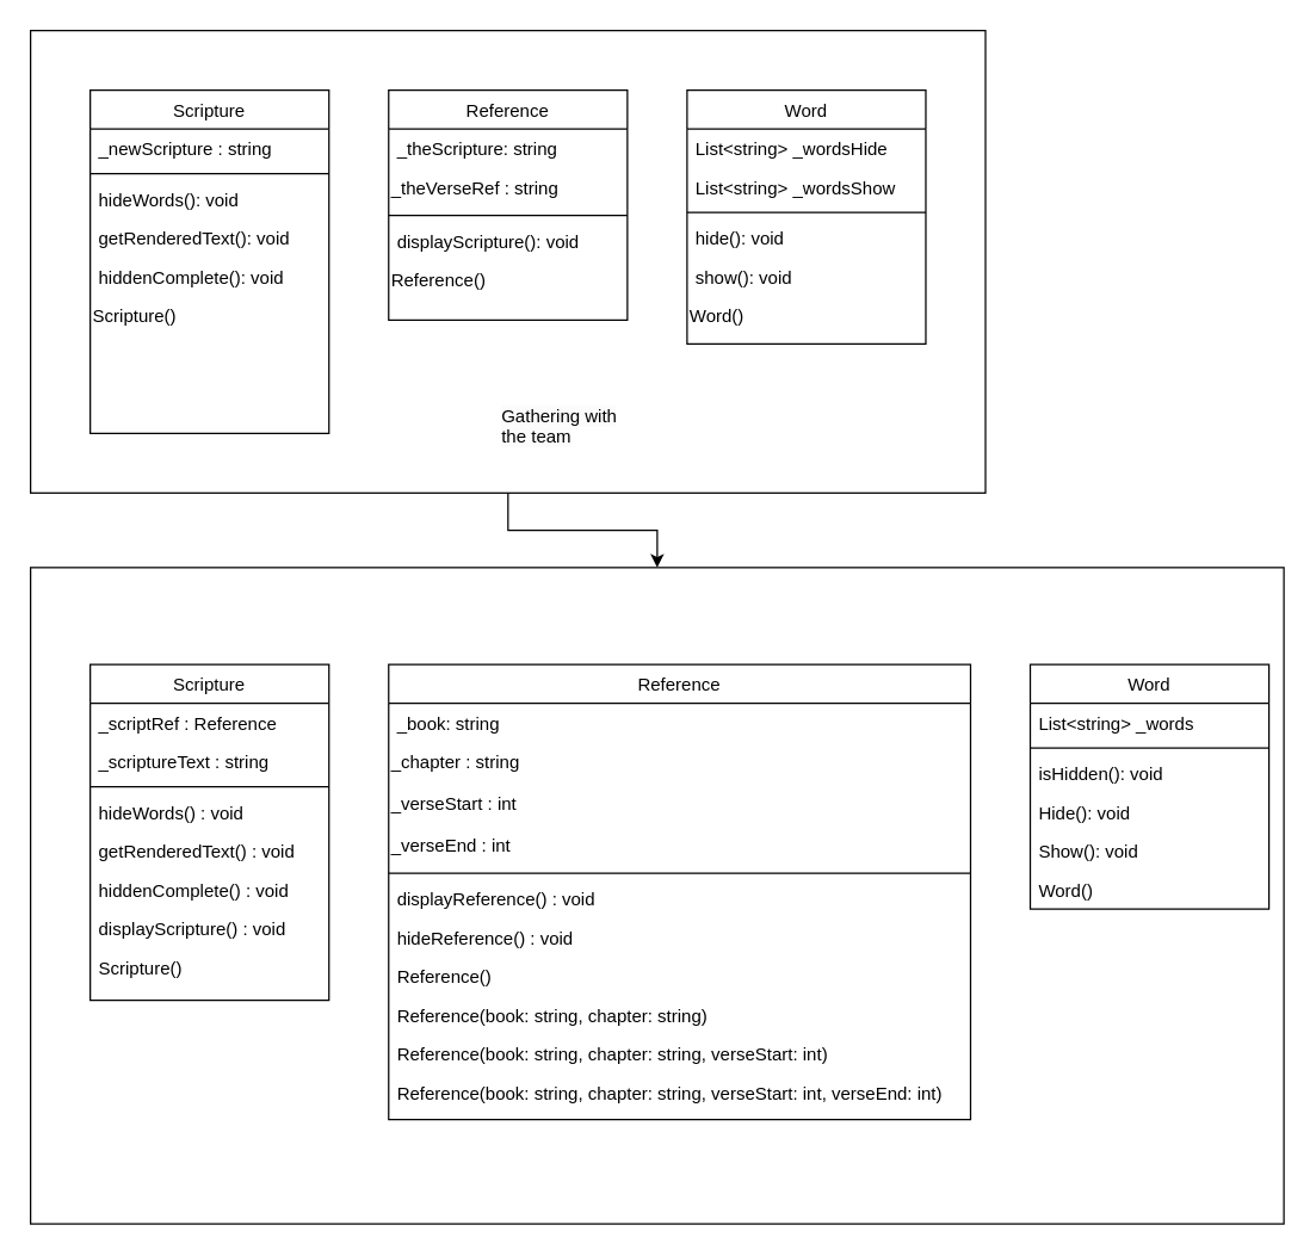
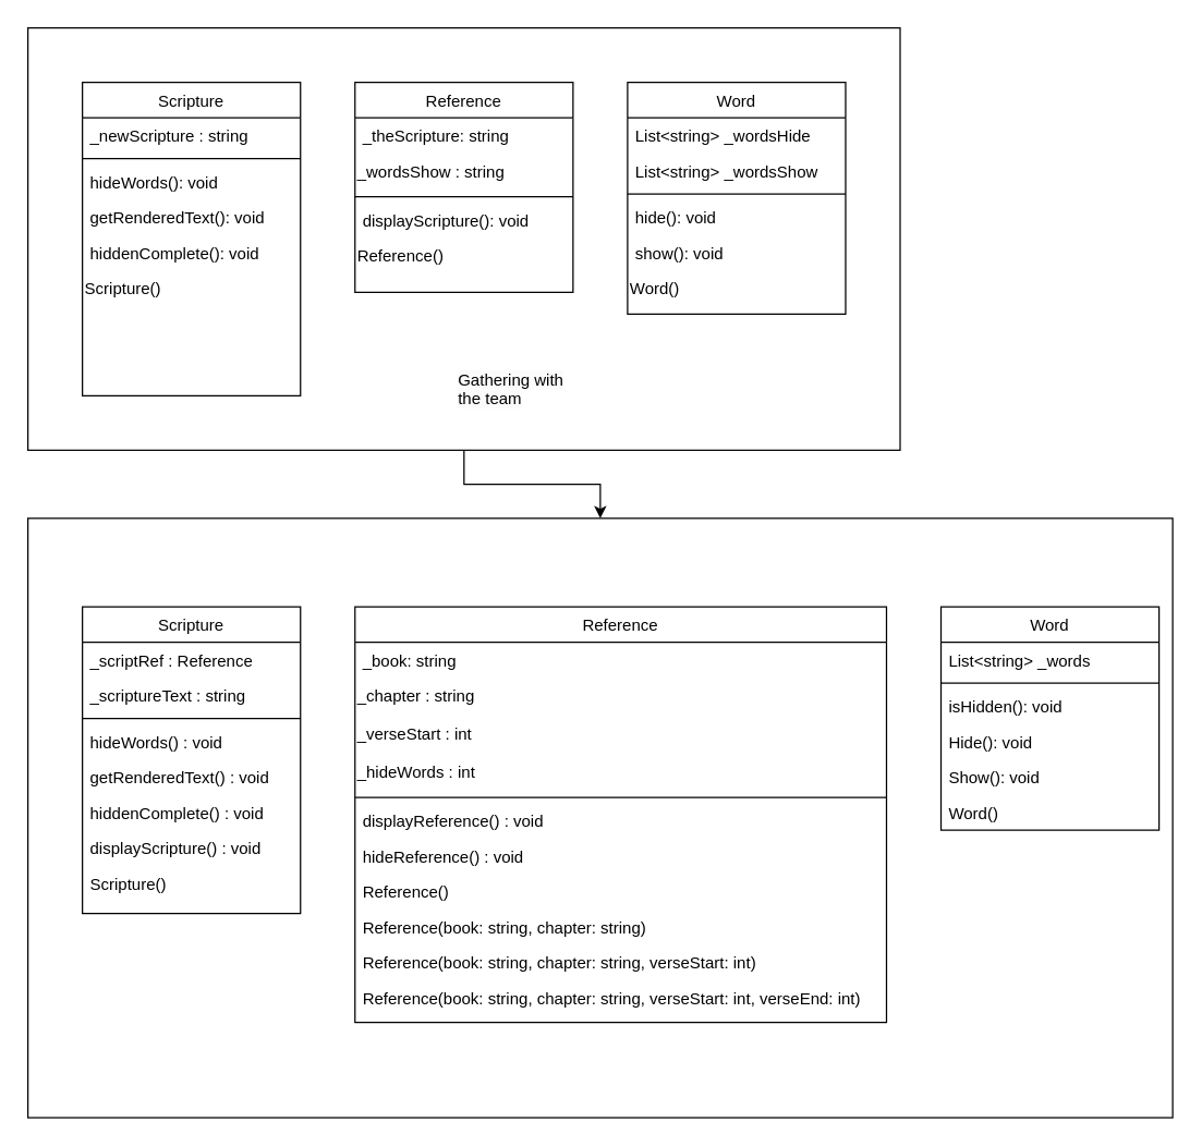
  <mxCell id="0" />
  <mxCell id="1" parent="0" />
  <mxCell id="2" value="" style="edgeStyle=orthogonalEdgeStyle;rounded=0;orthogonalLoop=1;jettySize=auto;html=1;" edge="1" parent="1" source="3" target="25"><mxGeometry relative="1" as="geometry" /></mxCell>
  <mxCell id="3" value="" style="rounded=0;whiteSpace=wrap;html=1;" vertex="1" parent="1"><mxGeometry x="20" y="20" width="640" height="310" as="geometry" /></mxCell>
  <mxCell id="4" value="Word" style="swimlane;fontStyle=0;align=center;verticalAlign=top;childLayout=stackLayout;horizontal=1;startSize=26;horizontalStack=0;resizeParent=1;resizeLast=0;collapsible=1;marginBottom=0;rounded=0;shadow=0;strokeWidth=1;" parent="1" vertex="1"><mxGeometry x="460" y="60" width="160" height="170" as="geometry"><mxRectangle x="130" y="380" width="160" height="26" as="alternateBounds" /></mxGeometry></mxCell>
  <mxCell id="5" value="List&lt;string&gt; _wordsHide" style="text;align=left;verticalAlign=top;spacingLeft=4;spacingRight=4;overflow=hidden;rotatable=0;points=[[0,0.5],[1,0.5]];portConstraint=eastwest;rounded=0;shadow=0;html=0;" vertex="1" parent="4"><mxGeometry y="26" width="160" height="26" as="geometry" /></mxCell>
  <mxCell id="6" value="List&lt;string&gt; _wordsShow" style="text;align=left;verticalAlign=top;spacingLeft=4;spacingRight=4;overflow=hidden;rotatable=0;points=[[0,0.5],[1,0.5]];portConstraint=eastwest;rounded=0;shadow=0;html=0;" vertex="1" parent="4"><mxGeometry y="52" width="160" height="26" as="geometry" /></mxCell>
  <mxCell id="7" value="" style="line;html=1;strokeWidth=1;align=left;verticalAlign=middle;spacingTop=-1;spacingLeft=3;spacingRight=3;rotatable=0;labelPosition=right;points=[];portConstraint=eastwest;" parent="4" vertex="1"><mxGeometry y="78" width="160" height="8" as="geometry" /></mxCell>
  <mxCell id="8" value="hide(): void" style="text;align=left;verticalAlign=top;spacingLeft=4;spacingRight=4;overflow=hidden;rotatable=0;points=[[0,0.5],[1,0.5]];portConstraint=eastwest;fontStyle=0" parent="4" vertex="1"><mxGeometry y="86" width="160" height="26" as="geometry" /></mxCell>
  <mxCell id="9" value="show(): void" style="text;align=left;verticalAlign=top;spacingLeft=4;spacingRight=4;overflow=hidden;rotatable=0;points=[[0,0.5],[1,0.5]];portConstraint=eastwest;" parent="4" vertex="1"><mxGeometry y="112" width="160" height="26" as="geometry" /></mxCell>
  <mxCell id="10" value="Word()" style="text;whiteSpace=wrap;html=1;" vertex="1" parent="4"><mxGeometry y="138" width="160" height="32" as="geometry" /></mxCell>
  <mxCell id="11" value="Reference" style="swimlane;fontStyle=0;align=center;verticalAlign=top;childLayout=stackLayout;horizontal=1;startSize=26;horizontalStack=0;resizeParent=1;resizeLast=0;collapsible=1;marginBottom=0;rounded=0;shadow=0;strokeWidth=1;" vertex="1" parent="1"><mxGeometry x="260" y="60" width="160" height="154" as="geometry"><mxRectangle x="130" y="380" width="160" height="26" as="alternateBounds" /></mxGeometry></mxCell>
  <mxCell id="12" value="_theScripture: string" style="text;align=left;verticalAlign=top;spacingLeft=4;spacingRight=4;overflow=hidden;rotatable=0;points=[[0,0.5],[1,0.5]];portConstraint=eastwest;rounded=0;shadow=0;html=0;" vertex="1" parent="11"><mxGeometry y="26" width="160" height="26" as="geometry" /></mxCell>
- <mxCell id="13" value="_theVerseRef : string" style="text;whiteSpace=wrap;html=1;" vertex="1" parent="11"><mxGeometry y="52" width="160" height="28" as="geometry" /></mxCell>
+ <mxCell id="13" value="_wordsShow : string" style="text;whiteSpace=wrap;html=1;" vertex="1" parent="11"><mxGeometry y="52" width="160" height="28" as="geometry" /></mxCell>
  <mxCell id="14" value="" style="line;html=1;strokeWidth=1;align=left;verticalAlign=middle;spacingTop=-1;spacingLeft=3;spacingRight=3;rotatable=0;labelPosition=right;points=[];portConstraint=eastwest;" vertex="1" parent="11"><mxGeometry y="80" width="160" height="8" as="geometry" /></mxCell>
  <mxCell id="15" value="displayScripture(): void" style="text;align=left;verticalAlign=top;spacingLeft=4;spacingRight=4;overflow=hidden;rotatable=0;points=[[0,0.5],[1,0.5]];portConstraint=eastwest;fontStyle=0" vertex="1" parent="11"><mxGeometry y="88" width="160" height="26" as="geometry" /></mxCell>
  <mxCell id="16" value="Reference()" style="text;whiteSpace=wrap;html=1;" vertex="1" parent="11"><mxGeometry y="114" width="160" height="40" as="geometry" /></mxCell>
  <mxCell id="17" value="Scripture" style="swimlane;fontStyle=0;align=center;verticalAlign=top;childLayout=stackLayout;horizontal=1;startSize=26;horizontalStack=0;resizeParent=1;resizeLast=0;collapsible=1;marginBottom=0;rounded=0;shadow=0;strokeWidth=1;" vertex="1" parent="1"><mxGeometry x="60" y="60" width="160" height="230" as="geometry"><mxRectangle x="130" y="380" width="160" height="26" as="alternateBounds" /></mxGeometry></mxCell>
  <mxCell id="18" value="_newScripture : string" style="text;align=left;verticalAlign=top;spacingLeft=4;spacingRight=4;overflow=hidden;rotatable=0;points=[[0,0.5],[1,0.5]];portConstraint=eastwest;" vertex="1" parent="17"><mxGeometry y="26" width="160" height="26" as="geometry" /></mxCell>
  <mxCell id="19" value="" style="line;html=1;strokeWidth=1;align=left;verticalAlign=middle;spacingTop=-1;spacingLeft=3;spacingRight=3;rotatable=0;labelPosition=right;points=[];portConstraint=eastwest;" vertex="1" parent="17"><mxGeometry y="52" width="160" height="8" as="geometry" /></mxCell>
  <mxCell id="20" value="hideWords(): void " style="text;align=left;verticalAlign=top;spacingLeft=4;spacingRight=4;overflow=hidden;rotatable=0;points=[[0,0.5],[1,0.5]];portConstraint=eastwest;" vertex="1" parent="17"><mxGeometry y="60" width="160" height="26" as="geometry" /></mxCell>
  <mxCell id="21" value="getRenderedText(): void " style="text;align=left;verticalAlign=top;spacingLeft=4;spacingRight=4;overflow=hidden;rotatable=0;points=[[0,0.5],[1,0.5]];portConstraint=eastwest;" vertex="1" parent="17"><mxGeometry y="86" width="160" height="26" as="geometry" /></mxCell>
  <mxCell id="22" value="hiddenComplete(): void " style="text;align=left;verticalAlign=top;spacingLeft=4;spacingRight=4;overflow=hidden;rotatable=0;points=[[0,0.5],[1,0.5]];portConstraint=eastwest;" vertex="1" parent="17"><mxGeometry y="112" width="160" height="26" as="geometry" /></mxCell>
  <mxCell id="23" value="Scripture()" style="text;whiteSpace=wrap;html=1;" vertex="1" parent="17"><mxGeometry y="138" width="160" height="40" as="geometry" /></mxCell>
  <mxCell id="24" value="&lt;span style=&quot;color: rgb(0, 0, 0); font-family: Helvetica; font-size: 12px; font-style: normal; font-variant-ligatures: normal; font-variant-caps: normal; font-weight: 400; letter-spacing: normal; orphans: 2; text-align: center; text-indent: 0px; text-transform: none; widows: 2; word-spacing: 0px; -webkit-text-stroke-width: 0px; background-color: rgb(251, 251, 251); text-decoration-thickness: initial; text-decoration-style: initial; text-decoration-color: initial; float: none; display: inline !important;&quot;&gt;Gathering with the team&lt;/span&gt;" style="text;whiteSpace=wrap;html=1;" vertex="1" parent="1"><mxGeometry x="334" y="265" width="90" height="40" as="geometry" /></mxCell>
  <mxCell id="25" value="" style="whiteSpace=wrap;html=1;rounded=0;" vertex="1" parent="1"><mxGeometry x="20" y="380" width="840" height="440" as="geometry" /></mxCell>
  <mxCell id="26" value="Word" style="swimlane;fontStyle=0;align=center;verticalAlign=top;childLayout=stackLayout;horizontal=1;startSize=26;horizontalStack=0;resizeParent=1;resizeLast=0;collapsible=1;marginBottom=0;rounded=0;shadow=0;strokeWidth=1;" vertex="1" parent="1"><mxGeometry x="690" y="445" width="160" height="164" as="geometry"><mxRectangle x="130" y="380" width="160" height="26" as="alternateBounds" /></mxGeometry></mxCell>
  <mxCell id="27" value="List&lt;string&gt; _words" style="text;align=left;verticalAlign=top;spacingLeft=4;spacingRight=4;overflow=hidden;rotatable=0;points=[[0,0.5],[1,0.5]];portConstraint=eastwest;rounded=0;shadow=0;html=0;" vertex="1" parent="26"><mxGeometry y="26" width="160" height="26" as="geometry" /></mxCell>
  <mxCell id="28" value="" style="line;html=1;strokeWidth=1;align=left;verticalAlign=middle;spacingTop=-1;spacingLeft=3;spacingRight=3;rotatable=0;labelPosition=right;points=[];portConstraint=eastwest;" vertex="1" parent="26"><mxGeometry y="52" width="160" height="8" as="geometry" /></mxCell>
  <mxCell id="29" value="isHidden(): void" style="text;align=left;verticalAlign=top;spacingLeft=4;spacingRight=4;overflow=hidden;rotatable=0;points=[[0,0.5],[1,0.5]];portConstraint=eastwest;fontStyle=0" vertex="1" parent="26"><mxGeometry y="60" width="160" height="26" as="geometry" /></mxCell>
  <mxCell id="30" value="Hide(): void" style="text;align=left;verticalAlign=top;spacingLeft=4;spacingRight=4;overflow=hidden;rotatable=0;points=[[0,0.5],[1,0.5]];portConstraint=eastwest;fontStyle=0" vertex="1" parent="26"><mxGeometry y="86" width="160" height="26" as="geometry" /></mxCell>
  <mxCell id="31" value="Show(): void" style="text;align=left;verticalAlign=top;spacingLeft=4;spacingRight=4;overflow=hidden;rotatable=0;points=[[0,0.5],[1,0.5]];portConstraint=eastwest;fontStyle=0" vertex="1" parent="26"><mxGeometry y="112" width="160" height="26" as="geometry" /></mxCell>
  <mxCell id="32" value="Word()" style="text;align=left;verticalAlign=top;spacingLeft=4;spacingRight=4;overflow=hidden;rotatable=0;points=[[0,0.5],[1,0.5]];portConstraint=eastwest;fontStyle=0" vertex="1" parent="26"><mxGeometry y="138" width="160" height="26" as="geometry" /></mxCell>
  <mxCell id="33" value="Reference" style="swimlane;fontStyle=0;align=center;verticalAlign=top;childLayout=stackLayout;horizontal=1;startSize=26;horizontalStack=0;resizeParent=1;resizeLast=0;collapsible=1;marginBottom=0;rounded=0;shadow=0;strokeWidth=1;" vertex="1" parent="1"><mxGeometry x="260" y="445" width="390" height="305" as="geometry"><mxRectangle x="130" y="380" width="160" height="26" as="alternateBounds" /></mxGeometry></mxCell>
  <mxCell id="34" value="_book: string" style="text;align=left;verticalAlign=top;spacingLeft=4;spacingRight=4;overflow=hidden;rotatable=0;points=[[0,0.5],[1,0.5]];portConstraint=eastwest;rounded=0;shadow=0;html=0;" vertex="1" parent="33"><mxGeometry y="26" width="390" height="26" as="geometry" /></mxCell>
  <mxCell id="35" value="_chapter : string" style="text;whiteSpace=wrap;html=1;" vertex="1" parent="33"><mxGeometry y="52" width="390" height="28" as="geometry" /></mxCell>
  <mxCell id="36" value="_verseStart : int" style="text;whiteSpace=wrap;html=1;" vertex="1" parent="33"><mxGeometry y="80" width="390" height="28" as="geometry" /></mxCell>
- <mxCell id="37" value="_verseEnd : int" style="text;whiteSpace=wrap;html=1;" vertex="1" parent="33"><mxGeometry y="108" width="390" height="28" as="geometry" /></mxCell>
+ <mxCell id="37" value="_hideWords : int" style="text;whiteSpace=wrap;html=1;" vertex="1" parent="33"><mxGeometry y="108" width="390" height="28" as="geometry" /></mxCell>
  <mxCell id="38" value="" style="line;html=1;strokeWidth=1;align=left;verticalAlign=middle;spacingTop=-1;spacingLeft=3;spacingRight=3;rotatable=0;labelPosition=right;points=[];portConstraint=eastwest;" vertex="1" parent="33"><mxGeometry y="136" width="390" height="8" as="geometry" /></mxCell>
  <mxCell id="39" value="displayReference() : void" style="text;align=left;verticalAlign=top;spacingLeft=4;spacingRight=4;overflow=hidden;rotatable=0;points=[[0,0.5],[1,0.5]];portConstraint=eastwest;fontStyle=0" vertex="1" parent="33"><mxGeometry y="144" width="390" height="26" as="geometry" /></mxCell>
  <mxCell id="40" value="hideReference() : void" style="text;align=left;verticalAlign=top;spacingLeft=4;spacingRight=4;overflow=hidden;rotatable=0;points=[[0,0.5],[1,0.5]];portConstraint=eastwest;fontStyle=0" vertex="1" parent="33"><mxGeometry y="170" width="390" height="26" as="geometry" /></mxCell>
  <mxCell id="41" value="Reference()" style="text;align=left;verticalAlign=top;spacingLeft=4;spacingRight=4;overflow=hidden;rotatable=0;points=[[0,0.5],[1,0.5]];portConstraint=eastwest;fontStyle=0" vertex="1" parent="33"><mxGeometry y="196" width="390" height="26" as="geometry" /></mxCell>
  <mxCell id="42" value="Reference(book: string, chapter: string)" style="text;align=left;verticalAlign=top;spacingLeft=4;spacingRight=4;overflow=hidden;rotatable=0;points=[[0,0.5],[1,0.5]];portConstraint=eastwest;fontStyle=0" vertex="1" parent="33"><mxGeometry y="222" width="390" height="26" as="geometry" /></mxCell>
  <mxCell id="43" value="Reference(book: string, chapter: string, verseStart: int)" style="text;align=left;verticalAlign=top;spacingLeft=4;spacingRight=4;overflow=hidden;rotatable=0;points=[[0,0.5],[1,0.5]];portConstraint=eastwest;fontStyle=0" vertex="1" parent="33"><mxGeometry y="248" width="390" height="26" as="geometry" /></mxCell>
  <mxCell id="44" value="Reference(book: string, chapter: string, verseStart: int, verseEnd: int)" style="text;align=left;verticalAlign=top;spacingLeft=4;spacingRight=4;overflow=hidden;rotatable=0;points=[[0,0.5],[1,0.5]];portConstraint=eastwest;fontStyle=0;fillColor=none;rounded=0;horizontal=1;labelBackgroundColor=none;" vertex="1" parent="33"><mxGeometry y="274" width="390" height="26" as="geometry" /></mxCell>
  <mxCell id="45" value="Scripture" style="swimlane;fontStyle=0;align=center;verticalAlign=top;childLayout=stackLayout;horizontal=1;startSize=26;horizontalStack=0;resizeParent=1;resizeLast=0;collapsible=1;marginBottom=0;rounded=0;shadow=0;strokeWidth=1;" vertex="1" parent="1"><mxGeometry x="60" y="445" width="160" height="225" as="geometry"><mxRectangle x="130" y="380" width="160" height="26" as="alternateBounds" /></mxGeometry></mxCell>
  <mxCell id="46" value="_scriptRef : Reference" style="text;align=left;verticalAlign=top;spacingLeft=4;spacingRight=4;overflow=hidden;rotatable=0;points=[[0,0.5],[1,0.5]];portConstraint=eastwest;" vertex="1" parent="45"><mxGeometry y="26" width="160" height="26" as="geometry" /></mxCell>
  <mxCell id="47" value="_scriptureText : string" style="text;align=left;verticalAlign=top;spacingLeft=4;spacingRight=4;overflow=hidden;rotatable=0;points=[[0,0.5],[1,0.5]];portConstraint=eastwest;" vertex="1" parent="45"><mxGeometry y="52" width="160" height="26" as="geometry" /></mxCell>
  <mxCell id="48" value="" style="line;html=1;strokeWidth=1;align=left;verticalAlign=middle;spacingTop=-1;spacingLeft=3;spacingRight=3;rotatable=0;labelPosition=right;points=[];portConstraint=eastwest;" vertex="1" parent="45"><mxGeometry y="78" width="160" height="8" as="geometry" /></mxCell>
  <mxCell id="49" value="hideWords() : void " style="text;align=left;verticalAlign=top;spacingLeft=4;spacingRight=4;overflow=hidden;rotatable=0;points=[[0,0.5],[1,0.5]];portConstraint=eastwest;" vertex="1" parent="45"><mxGeometry y="86" width="160" height="26" as="geometry" /></mxCell>
  <mxCell id="50" value="getRenderedText() : void " style="text;align=left;verticalAlign=top;spacingLeft=4;spacingRight=4;overflow=hidden;rotatable=0;points=[[0,0.5],[1,0.5]];portConstraint=eastwest;" vertex="1" parent="45"><mxGeometry y="112" width="160" height="26" as="geometry" /></mxCell>
  <mxCell id="51" value="hiddenComplete() : void" style="text;align=left;verticalAlign=top;spacingLeft=4;spacingRight=4;overflow=hidden;rotatable=0;points=[[0,0.5],[1,0.5]];portConstraint=eastwest;" vertex="1" parent="45"><mxGeometry y="138" width="160" height="26" as="geometry" /></mxCell>
  <mxCell id="52" value="displayScripture() : void" style="text;align=left;verticalAlign=top;spacingLeft=4;spacingRight=4;overflow=hidden;rotatable=0;points=[[0,0.5],[1,0.5]];portConstraint=eastwest;" vertex="1" parent="45"><mxGeometry y="164" width="160" height="26" as="geometry" /></mxCell>
  <mxCell id="53" value="Scripture()" style="text;align=left;verticalAlign=top;spacingLeft=4;spacingRight=4;overflow=hidden;rotatable=0;points=[[0,0.5],[1,0.5]];portConstraint=eastwest;" vertex="1" parent="45"><mxGeometry y="190" width="160" height="26" as="geometry" /></mxCell>
